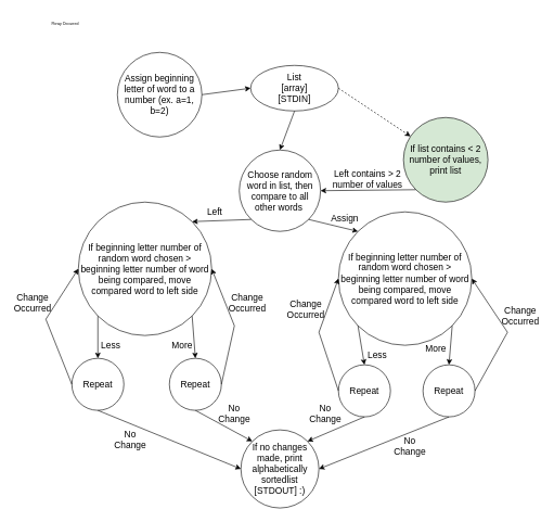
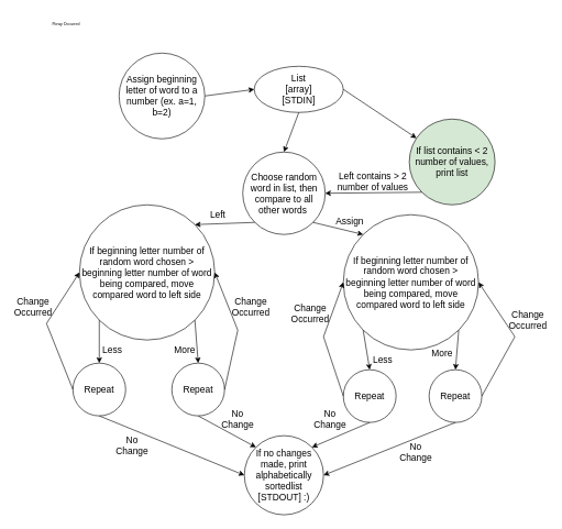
  <mxCell id="0" />
  <mxCell id="1" parent="0" />
  <mxCell id="2" value="&lt;font style=&quot;font-size: 6px;&quot;&gt;Flowy Occurred&lt;/font&gt;" style="text;html=1;strokeColor=none;fillColor=none;align=center;verticalAlign=middle;whiteSpace=wrap;rounded=0;" vertex="1" parent="1"><mxGeometry x="70" y="20" width="60" height="30" as="geometry" /></mxCell>
  <mxCell id="3" value="List &lt;br&gt;[array]&lt;br&gt;[STDIN]" style="ellipse;whiteSpace=wrap;html=1;aspect=fixed;fontSize=14;" vertex="1" parent="1"><mxGeometry x="385" y="100" width="135" height="70" as="geometry" /></mxCell>
  <mxCell id="4" value="If list contains &amp;lt; 2 number of values, print list" style="ellipse;whiteSpace=wrap;html=1;aspect=fixed;fontSize=14;fillColor=#d5e8d4;" vertex="1" parent="1"><mxGeometry x="620" y="180" width="130" height="130" as="geometry" /></mxCell>
- <mxCell id="5" value="" style="endArrow=classic;html=1;rounded=0;fontSize=14;exitX=1;exitY=0.5;exitDx=0;exitDy=0;dashed=1;" edge="1" parent="1" source="3" target="4"><mxGeometry width="50" height="50" relative="1" as="geometry"><mxPoint x="480" y="360" as="sourcePoint" /><mxPoint x="530" y="310" as="targetPoint" /></mxGeometry></mxCell>
+ <mxCell id="5" value="" style="endArrow=classic;html=1;rounded=0;fontSize=14;exitX=1;exitY=0.5;exitDx=0;exitDy=0;" edge="1" parent="1" source="3" target="4"><mxGeometry width="50" height="50" relative="1" as="geometry"><mxPoint x="480" y="360" as="sourcePoint" /><mxPoint x="530" y="310" as="targetPoint" /></mxGeometry></mxCell>
  <mxCell id="6" value="Choose random word in list, then compare to all other words&amp;nbsp;" style="ellipse;whiteSpace=wrap;html=1;aspect=fixed;fontSize=14;" vertex="1" parent="1"><mxGeometry x="367.5" y="230" width="125" height="125" as="geometry" /></mxCell>
  <mxCell id="7" value="" style="endArrow=classic;html=1;rounded=0;fontSize=14;exitX=0.5;exitY=1;exitDx=0;exitDy=0;entryX=0.5;entryY=0;entryDx=0;entryDy=0;" edge="1" parent="1" source="3" target="6"><mxGeometry width="50" height="50" relative="1" as="geometry"><mxPoint x="480" y="350" as="sourcePoint" /><mxPoint x="530" y="300" as="targetPoint" /></mxGeometry></mxCell>
  <mxCell id="8" value="If beginning letter number of random word chosen &amp;gt; beginning letter number of word being compared, move compared word to left side" style="ellipse;whiteSpace=wrap;html=1;aspect=fixed;fontSize=14;" vertex="1" parent="1"><mxGeometry x="120" y="310" width="205" height="205" as="geometry" /></mxCell>
  <mxCell id="9" value="Assign beginning letter of word to a number (ex. a=1, b=2)" style="ellipse;whiteSpace=wrap;html=1;aspect=fixed;fontSize=14;" vertex="1" parent="1"><mxGeometry x="180" y="80" width="130" height="130" as="geometry" /></mxCell>
  <mxCell id="10" value="" style="endArrow=classic;html=1;rounded=0;fontSize=14;exitX=1;exitY=0.5;exitDx=0;exitDy=0;entryX=0;entryY=0.5;entryDx=0;entryDy=0;" edge="1" parent="1" source="9" target="3"><mxGeometry width="50" height="50" relative="1" as="geometry"><mxPoint x="480" y="270" as="sourcePoint" /><mxPoint x="530" y="220" as="targetPoint" /></mxGeometry></mxCell>
  <mxCell id="11" value="" style="endArrow=classic;html=1;rounded=0;fontSize=14;exitX=0;exitY=1;exitDx=0;exitDy=0;entryX=1;entryY=0.5;entryDx=0;entryDy=0;" edge="1" parent="1" source="4" target="6"><mxGeometry width="50" height="50" relative="1" as="geometry"><mxPoint x="480" y="270" as="sourcePoint" /><mxPoint x="530" y="220" as="targetPoint" /></mxGeometry></mxCell>
  <mxCell id="12" value="Left contains &amp;gt; 2 number of values" style="text;html=1;strokeColor=none;fillColor=none;align=center;verticalAlign=middle;whiteSpace=wrap;rounded=0;fontSize=14;" vertex="1" parent="1"><mxGeometry x="500" y="260" width="130" height="30" as="geometry" /></mxCell>
  <mxCell id="13" value="" style="endArrow=classic;html=1;rounded=0;fontSize=14;exitX=0;exitY=1;exitDx=0;exitDy=0;entryX=1;entryY=0;entryDx=0;entryDy=0;" edge="1" parent="1" source="6" target="8"><mxGeometry width="50" height="50" relative="1" as="geometry"><mxPoint x="480" y="330" as="sourcePoint" /><mxPoint x="530" y="280" as="targetPoint" /></mxGeometry></mxCell>
  <mxCell id="14" value="Left" style="text;html=1;strokeColor=none;fillColor=none;align=center;verticalAlign=middle;whiteSpace=wrap;rounded=0;fontSize=14;rotation=0;" vertex="1" parent="1"><mxGeometry x="300" y="310" width="60" height="30" as="geometry" /></mxCell>
  <mxCell id="15" value="If beginning letter number of random word chosen &amp;gt; beginning letter number of word being compared, move compared word to left side" style="ellipse;whiteSpace=wrap;html=1;aspect=fixed;fontSize=14;" vertex="1" parent="1"><mxGeometry x="520" y="325" width="205" height="205" as="geometry" /></mxCell>
  <mxCell id="16" value="" style="endArrow=classic;html=1;rounded=0;fontSize=14;exitX=1;exitY=1;exitDx=0;exitDy=0;entryX=0;entryY=0;entryDx=0;entryDy=0;" edge="1" parent="1" source="6" target="15"><mxGeometry width="50" height="50" relative="1" as="geometry"><mxPoint x="480" y="480" as="sourcePoint" /><mxPoint x="530" y="430" as="targetPoint" /></mxGeometry></mxCell>
  <mxCell id="17" value="Assign" style="text;html=1;strokeColor=none;fillColor=none;align=center;verticalAlign=middle;whiteSpace=wrap;rounded=0;fontSize=14;" vertex="1" parent="1"><mxGeometry x="500" y="320" width="60" height="30" as="geometry" /></mxCell>
  <mxCell id="18" value="Repeat" style="ellipse;whiteSpace=wrap;html=1;aspect=fixed;fontSize=14;" vertex="1" parent="1"><mxGeometry x="260" y="550" width="80" height="80" as="geometry" /></mxCell>
  <mxCell id="19" value="Repeat" style="ellipse;whiteSpace=wrap;html=1;aspect=fixed;fontSize=14;" vertex="1" parent="1"><mxGeometry x="110" y="550" width="80" height="80" as="geometry" /></mxCell>
  <mxCell id="20" value="Repeat" style="ellipse;whiteSpace=wrap;html=1;aspect=fixed;fontSize=14;" vertex="1" parent="1"><mxGeometry x="520" y="560" width="80" height="80" as="geometry" /></mxCell>
  <mxCell id="21" value="Repeat" style="ellipse;whiteSpace=wrap;html=1;aspect=fixed;fontSize=14;" vertex="1" parent="1"><mxGeometry x="650" y="560" width="80" height="80" as="geometry" /></mxCell>
  <mxCell id="22" value="" style="endArrow=classic;html=1;rounded=0;fontSize=14;entryX=0.5;entryY=0;entryDx=0;entryDy=0;exitX=0;exitY=1;exitDx=0;exitDy=0;" edge="1" parent="1" source="8" target="19"><mxGeometry width="50" height="50" relative="1" as="geometry"><mxPoint x="180" y="500" as="sourcePoint" /><mxPoint x="530" y="430" as="targetPoint" /></mxGeometry></mxCell>
  <mxCell id="23" value="" style="endArrow=classic;html=1;rounded=0;fontSize=14;entryX=0.5;entryY=0;entryDx=0;entryDy=0;exitX=1;exitY=1;exitDx=0;exitDy=0;" edge="1" parent="1" source="8" target="18"><mxGeometry width="50" height="50" relative="1" as="geometry"><mxPoint x="340" y="490" as="sourcePoint" /><mxPoint x="175.072" y="562.948" as="targetPoint" /></mxGeometry></mxCell>
  <mxCell id="24" value="" style="endArrow=classic;html=1;rounded=0;fontSize=14;exitX=0;exitY=1;exitDx=0;exitDy=0;entryX=0.5;entryY=0;entryDx=0;entryDy=0;" edge="1" parent="1" source="15" target="20"><mxGeometry width="50" height="50" relative="1" as="geometry"><mxPoint x="480" y="480" as="sourcePoint" /><mxPoint x="530" y="430" as="targetPoint" /></mxGeometry></mxCell>
  <mxCell id="25" value="" style="endArrow=classic;html=1;rounded=0;fontSize=14;exitX=1;exitY=1;exitDx=0;exitDy=0;entryX=0.5;entryY=0;entryDx=0;entryDy=0;" edge="1" parent="1" source="15" target="21"><mxGeometry width="50" height="50" relative="1" as="geometry"><mxPoint x="480" y="480" as="sourcePoint" /><mxPoint x="530" y="430" as="targetPoint" /></mxGeometry></mxCell>
  <mxCell id="26" value="Less" style="text;html=1;strokeColor=none;fillColor=none;align=center;verticalAlign=middle;whiteSpace=wrap;rounded=0;fontSize=14;" vertex="1" parent="1"><mxGeometry x="140" y="515" width="60" height="30" as="geometry" /></mxCell>
  <mxCell id="27" value="Less" style="text;html=1;strokeColor=none;fillColor=none;align=center;verticalAlign=middle;whiteSpace=wrap;rounded=0;fontSize=14;" vertex="1" parent="1"><mxGeometry x="550" y="530" width="60" height="30" as="geometry" /></mxCell>
  <mxCell id="28" value="More" style="text;html=1;strokeColor=none;fillColor=none;align=center;verticalAlign=middle;whiteSpace=wrap;rounded=0;fontSize=14;" vertex="1" parent="1"><mxGeometry x="250" y="515" width="60" height="30" as="geometry" /></mxCell>
  <mxCell id="29" value="More" style="text;html=1;strokeColor=none;fillColor=none;align=center;verticalAlign=middle;whiteSpace=wrap;rounded=0;fontSize=14;" vertex="1" parent="1"><mxGeometry x="640" y="520" width="60" height="30" as="geometry" /></mxCell>
  <mxCell id="30" value="" style="endArrow=classic;html=1;rounded=0;fontSize=14;exitX=0;exitY=0.5;exitDx=0;exitDy=0;entryX=0;entryY=0.5;entryDx=0;entryDy=0;" edge="1" parent="1" source="19" target="8"><mxGeometry width="50" height="50" relative="1" as="geometry"><mxPoint x="480" y="480" as="sourcePoint" /><mxPoint x="530" y="430" as="targetPoint" /><Array as="points"><mxPoint x="70" y="490" /></Array></mxGeometry></mxCell>
  <mxCell id="31" value="Change Occurred" style="text;html=1;strokeColor=none;fillColor=none;align=center;verticalAlign=middle;whiteSpace=wrap;rounded=0;fontSize=14;" vertex="1" parent="1"><mxGeometry x="20" y="450" width="60" height="30" as="geometry" /></mxCell>
  <mxCell id="32" value="" style="endArrow=classic;html=1;rounded=0;fontSize=14;exitX=1;exitY=0.5;exitDx=0;exitDy=0;entryX=1;entryY=0.5;entryDx=0;entryDy=0;" edge="1" parent="1" source="21" target="15"><mxGeometry width="50" height="50" relative="1" as="geometry"><mxPoint x="480" y="470" as="sourcePoint" /><mxPoint x="530" y="420" as="targetPoint" /><Array as="points"><mxPoint x="780" y="510" /></Array></mxGeometry></mxCell>
  <mxCell id="33" value="Change Occurred" style="text;html=1;strokeColor=none;fillColor=none;align=center;verticalAlign=middle;whiteSpace=wrap;rounded=0;fontSize=14;" vertex="1" parent="1"><mxGeometry x="770" y="470" width="60" height="30" as="geometry" /></mxCell>
  <mxCell id="34" value="" style="endArrow=classic;html=1;rounded=0;fontSize=14;exitX=1;exitY=0.5;exitDx=0;exitDy=0;entryX=1;entryY=0.5;entryDx=0;entryDy=0;" edge="1" parent="1" source="18" target="8"><mxGeometry width="50" height="50" relative="1" as="geometry"><mxPoint x="480" y="500" as="sourcePoint" /><mxPoint x="530" y="450" as="targetPoint" /><Array as="points"><mxPoint x="360" y="500" /></Array></mxGeometry></mxCell>
  <mxCell id="35" value="Change Occurred" style="text;html=1;strokeColor=none;fillColor=none;align=center;verticalAlign=middle;whiteSpace=wrap;rounded=0;fontSize=14;" vertex="1" parent="1"><mxGeometry x="350" y="450" width="60" height="30" as="geometry" /></mxCell>
  <mxCell id="36" value="" style="endArrow=classic;html=1;rounded=0;fontSize=14;exitX=0;exitY=0.5;exitDx=0;exitDy=0;entryX=0;entryY=0.5;entryDx=0;entryDy=0;" edge="1" parent="1" source="20" target="15"><mxGeometry width="50" height="50" relative="1" as="geometry"><mxPoint x="480" y="500" as="sourcePoint" /><mxPoint x="530" y="450" as="targetPoint" /><Array as="points"><mxPoint x="490" y="510" /></Array></mxGeometry></mxCell>
  <mxCell id="37" value="Change Occurred" style="text;html=1;strokeColor=none;fillColor=none;align=center;verticalAlign=middle;whiteSpace=wrap;rounded=0;fontSize=14;" vertex="1" parent="1"><mxGeometry x="440" y="460" width="60" height="30" as="geometry" /></mxCell>
  <mxCell id="38" value="If no changes made, print alphabetically sortedlist [STDOUT] :)" style="ellipse;whiteSpace=wrap;html=1;aspect=fixed;fontSize=14;" vertex="1" parent="1"><mxGeometry x="370" y="660" width="120" height="120" as="geometry" /></mxCell>
  <mxCell id="39" value="" style="endArrow=classic;html=1;rounded=0;fontSize=14;exitX=0.5;exitY=1;exitDx=0;exitDy=0;entryX=0;entryY=0;entryDx=0;entryDy=0;" edge="1" parent="1" source="18" target="38"><mxGeometry width="50" height="50" relative="1" as="geometry"><mxPoint x="480" y="470" as="sourcePoint" /><mxPoint x="530" y="420" as="targetPoint" /></mxGeometry></mxCell>
  <mxCell id="40" value="" style="endArrow=classic;html=1;rounded=0;fontSize=14;exitX=0.5;exitY=1;exitDx=0;exitDy=0;entryX=0;entryY=0.5;entryDx=0;entryDy=0;" edge="1" parent="1" source="19" target="38"><mxGeometry width="50" height="50" relative="1" as="geometry"><mxPoint x="480" y="470" as="sourcePoint" /><mxPoint x="530" y="420" as="targetPoint" /></mxGeometry></mxCell>
  <mxCell id="41" value="" style="endArrow=classic;html=1;rounded=0;fontSize=14;exitX=0.5;exitY=1;exitDx=0;exitDy=0;entryX=1;entryY=0;entryDx=0;entryDy=0;" edge="1" parent="1" source="20" target="38"><mxGeometry width="50" height="50" relative="1" as="geometry"><mxPoint x="480" y="470" as="sourcePoint" /><mxPoint x="530" y="420" as="targetPoint" /></mxGeometry></mxCell>
  <mxCell id="42" value="" style="endArrow=classic;html=1;rounded=0;fontSize=14;exitX=0.5;exitY=1;exitDx=0;exitDy=0;entryX=1;entryY=0.5;entryDx=0;entryDy=0;" edge="1" parent="1" source="21" target="38"><mxGeometry width="50" height="50" relative="1" as="geometry"><mxPoint x="480" y="470" as="sourcePoint" /><mxPoint x="530" y="420" as="targetPoint" /></mxGeometry></mxCell>
  <mxCell id="43" value="No Change" style="text;html=1;strokeColor=none;fillColor=none;align=center;verticalAlign=middle;whiteSpace=wrap;rounded=0;fontSize=14;" vertex="1" parent="1"><mxGeometry x="330" y="620" width="60" height="30" as="geometry" /></mxCell>
  <mxCell id="44" value="No Change" style="text;html=1;strokeColor=none;fillColor=none;align=center;verticalAlign=middle;whiteSpace=wrap;rounded=0;fontSize=14;" vertex="1" parent="1"><mxGeometry x="470" y="620" width="60" height="30" as="geometry" /></mxCell>
  <mxCell id="45" value="No Change" style="text;html=1;strokeColor=none;fillColor=none;align=center;verticalAlign=middle;whiteSpace=wrap;rounded=0;fontSize=14;" vertex="1" parent="1"><mxGeometry x="170" y="660" width="60" height="30" as="geometry" /></mxCell>
  <mxCell id="46" value="No Change" style="text;html=1;strokeColor=none;fillColor=none;align=center;verticalAlign=middle;whiteSpace=wrap;rounded=0;fontSize=14;" vertex="1" parent="1"><mxGeometry x="600" y="670" width="60" height="30" as="geometry" /></mxCell>
